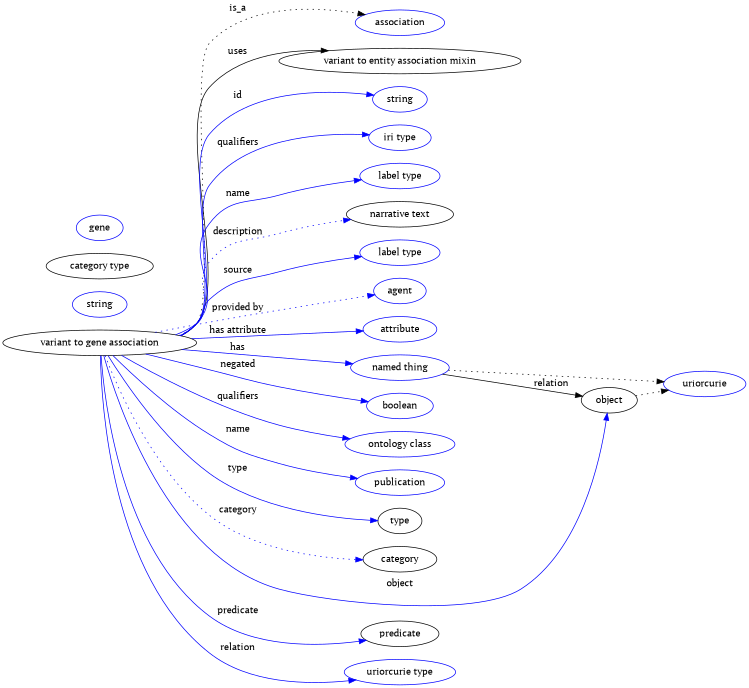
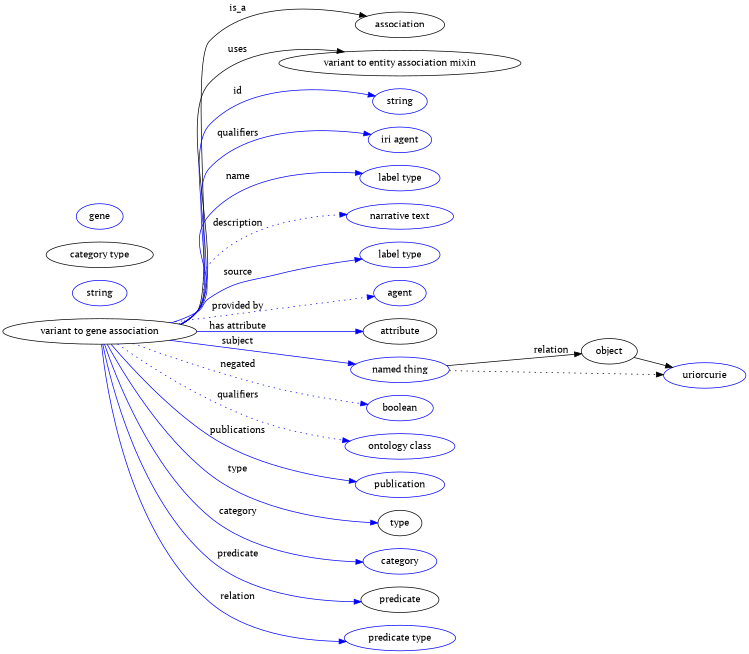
  digraph {
    fontname="PT Serif"
    rankdir=LR
    node [fontname="PT Serif" color=blue]
    edge [fontname="PT Serif" color=blue style=solid]
    n1 [height=0.5 label="variant to gene association" width=3.7913 color=""]
-   association [height=0.5 width=1.7512]
+   association [height=0.5 width=1.7512 color=""]
    "variant to entity association mixin" [height=0.5 width=4.7301 color=""]
    n4 [height=0.5 label=string width=1.0652]
-   n5 [height=0.5 label="iri type" width=1.2277]
+   n5 [height=0.5 label="iri agent" width=1.2277]
    n6 [height=0.5 label="label type" width=1.5707]
-   n7 [color=black height=0.5 label="narrative text" width=2.0943]
+   n7 [height=0.5 label="narrative text" width=2.0943]
    n8 [height=0.5 label="label type" width=1.5707]
    n9 [height=0.5 label=agent width=1.0291]
-   n10 [height=0.5 label=attribute width=1.4443]
+   n10 [color=black height=0.5 label=attribute width=1.4443]
    n11 [height=0.5 label="named thing" width=1.9318]
    n12 [height=0.5 label=boolean width=1.2999]
    n13 [height=0.5 label="ontology class" width=2.1484]
    n14 [height=0.5 label=publication width=1.7512]
    type [height=0.5 width=0.86659 color=""]
-   category [height=0.5 width=1.4443 color=""]
+   category [height=0.5 width=1.4443]
    object [height=0.5 width=1.1013 color=""]
    predicate [height=0.5 width=1.5346 color=""]
-   n19 [height=0.5 label="uriorcurie type" width=2.1845]
+   n19 [height=0.5 label="predicate type" width=2.1845]
    n20 [height=0.5 label=uriorcurie width=1.6068]
    n21 [height=0.5 label=string width=1.0652]
    n22 [color=black height=0.5 label="category type" width=2.0943]
    n23 [height=0.5 label=gene width=0.92075]
-   n1 -> association [label=is_a style=dotted color=""]
+   n1 -> association [label=is_a color="" style=""]
    n1 -> "variant to entity association mixin" [label=uses color="" style=""]
    n1 -> n4 [label=id]
    n1 -> n5 [label=qualifiers]
    n1 -> n6 [label=name]
    n1 -> n7 [label=description style=dotted]
    n1 -> n8 [label=source]
    n1 -> n9 [label="provided by" style=dotted]
    n1 -> n10 [label="has attribute"]
-   n1 -> n11 [label=has]
-   n1 -> n12 [label=negated]
-   n1 -> n13 [label=qualifiers]
-   n1 -> n14 [label=name]
+   n1 -> n11 [label=subject]
+   n1 -> n12 [label=negated style=dotted]
+   n1 -> n13 [label=qualifiers style=dotted]
+   n1 -> n14 [label=publications]
    n1 -> type [label=type]
-   n1 -> category [label=category style=dotted]
-   n1 -> object [label=object]
+   n1 -> category [label=category]
    n1 -> predicate [label=predicate]
    n1 -> n19 [label=relation]
    n11 -> object [label=relation color="" style=""]
    n11 -> n20 [style=dotted color=""]
-   object -> n20 [style=dotted color=""]
+   object -> n20 [color=""]
  }
